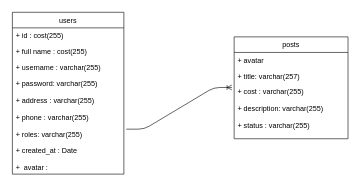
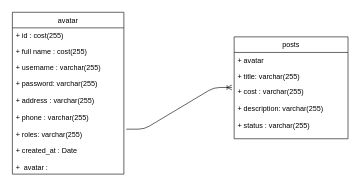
  <mxCell id="0" />
  <mxCell id="1" parent="0" />
  <mxCell id="2" value="posts" style="swimlane;fontStyle=0;childLayout=stackLayout;horizontal=1;startSize=26;fillColor=none;horizontalStack=0;resizeParent=1;resizeParentMax=0;resizeLast=0;collapsible=1;marginBottom=0;" vertex="1" parent="1"><mxGeometry x="390" y="61" width="190" height="170" as="geometry" /></mxCell>
  <mxCell id="3" value="+ avatar" style="text;strokeColor=none;fillColor=none;align=left;verticalAlign=top;spacingLeft=4;spacingRight=4;overflow=hidden;rotatable=0;points=[[0,0.5],[1,0.5]];portConstraint=eastwest;" vertex="1" parent="2"><mxGeometry y="26" width="190" height="26" as="geometry" /></mxCell>
- <mxCell id="4" value="+ title: varchar(257)" style="text;strokeColor=none;fillColor=none;align=left;verticalAlign=top;spacingLeft=4;spacingRight=4;overflow=hidden;rotatable=0;points=[[0,0.5],[1,0.5]];portConstraint=eastwest;" vertex="1" parent="2"><mxGeometry y="52" width="190" height="26" as="geometry" /></mxCell>
+ <mxCell id="4" value="+ title: varchar(255)" style="text;strokeColor=none;fillColor=none;align=left;verticalAlign=top;spacingLeft=4;spacingRight=4;overflow=hidden;rotatable=0;points=[[0,0.5],[1,0.5]];portConstraint=eastwest;" vertex="1" parent="2"><mxGeometry y="52" width="190" height="26" as="geometry" /></mxCell>
  <mxCell id="5" value="+ cost : varchar(255)&#10;&#10;+ description: varchar(255)&#10;&#10;+ status : varchar(255)" style="text;strokeColor=none;fillColor=none;align=left;verticalAlign=top;spacingLeft=4;spacingRight=4;overflow=hidden;rotatable=0;points=[[0,0.5],[1,0.5]];portConstraint=eastwest;" vertex="1" parent="2"><mxGeometry y="78" width="190" height="92" as="geometry" /></mxCell>
  <mxCell id="6" value="" style="edgeStyle=entityRelationEdgeStyle;fontSize=12;html=1;endArrow=ERoneToMany;entryX=-0.02;entryY=0.07;entryDx=0;entryDy=0;entryPerimeter=0;" edge="1" parent="1" target="5"><mxGeometry width="100" height="100" relative="1" as="geometry"><mxPoint x="210" y="215" as="sourcePoint" /><mxPoint x="310" y="115" as="targetPoint" /></mxGeometry></mxCell>
- <mxCell id="7" value="users" style="swimlane;fontStyle=0;childLayout=stackLayout;horizontal=1;startSize=26;fillColor=none;horizontalStack=0;resizeParent=1;resizeParentMax=0;resizeLast=0;collapsible=1;marginBottom=0;" vertex="1" parent="1"><mxGeometry x="20" y="20" width="186" height="270" as="geometry" /></mxCell>
+ <mxCell id="7" value="avatar" style="swimlane;fontStyle=0;childLayout=stackLayout;horizontal=1;startSize=26;fillColor=none;horizontalStack=0;resizeParent=1;resizeParentMax=0;resizeLast=0;collapsible=1;marginBottom=0;" vertex="1" parent="1"><mxGeometry x="20" y="20" width="186" height="270" as="geometry" /></mxCell>
  <mxCell id="8" value="+ id : cost(255)" style="text;strokeColor=none;fillColor=none;align=left;verticalAlign=top;spacingLeft=4;spacingRight=4;overflow=hidden;rotatable=0;points=[[0,0.5],[1,0.5]];portConstraint=eastwest;" vertex="1" parent="7"><mxGeometry y="26" width="186" height="26" as="geometry" /></mxCell>
  <mxCell id="9" value="+ full name : cost(255)" style="text;strokeColor=none;fillColor=none;align=left;verticalAlign=top;spacingLeft=4;spacingRight=4;overflow=hidden;rotatable=0;points=[[0,0.5],[1,0.5]];portConstraint=eastwest;" vertex="1" parent="7"><mxGeometry y="52" width="186" height="26" as="geometry" /></mxCell>
  <mxCell id="10" value="+ username : varchar(255)&#10;&#10;+ password: varchar(255)&#10;&#10;+ address : varchar(255)&#10;&#10;+ phone : varchar(255)&#10;&#10;+ roles: varchar(255)&#10;&#10;+ created_at : Date&#10;&#10;+  avatar : &#10;" style="text;strokeColor=none;fillColor=none;align=left;verticalAlign=top;spacingLeft=4;spacingRight=4;overflow=hidden;rotatable=0;points=[[0,0.5],[1,0.5]];portConstraint=eastwest;" vertex="1" parent="7"><mxGeometry y="78" width="186" height="192" as="geometry" /></mxCell>
